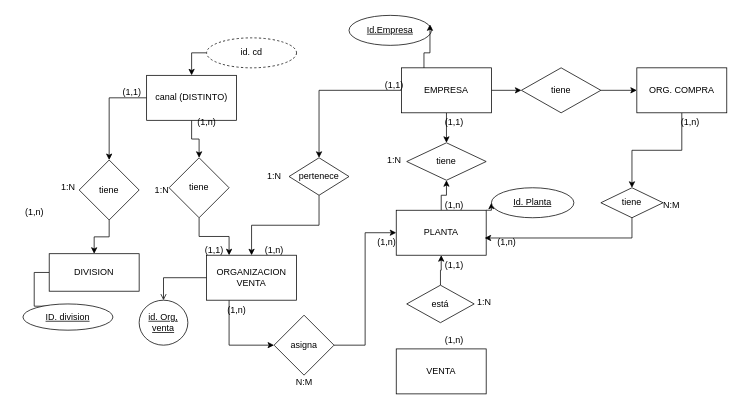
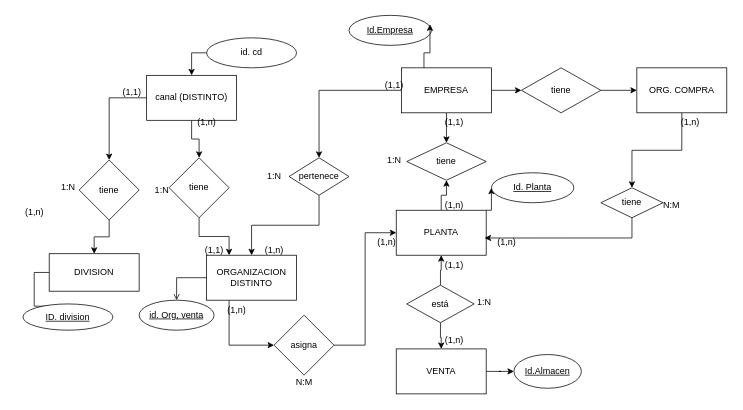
  <mxCell id="0" />
  <mxCell id="1" parent="0" />
  <mxCell id="2" value="" style="edgeStyle=orthogonalEdgeStyle;rounded=0;orthogonalLoop=1;jettySize=auto;html=1;" parent="1" source="5" target="6" edge="1"><mxGeometry relative="1" as="geometry" /></mxCell>
  <mxCell id="3" value="" style="edgeStyle=orthogonalEdgeStyle;rounded=0;orthogonalLoop=1;jettySize=auto;html=1;" parent="1" source="5" target="20" edge="1"><mxGeometry relative="1" as="geometry" /></mxCell>
  <mxCell id="4" style="edgeStyle=orthogonalEdgeStyle;rounded=0;orthogonalLoop=1;jettySize=auto;html=1;exitX=0;exitY=0.5;exitDx=0;exitDy=0;entryX=0.5;entryY=0;entryDx=0;entryDy=0;" edge="1" parent="1" source="5" target="28"><mxGeometry relative="1" as="geometry" /></mxCell>
  <mxCell id="5" value="EMPRESA" style="rounded=0;whiteSpace=wrap;html=1;" parent="1" vertex="1"><mxGeometry x="535" y="90" width="120" height="60" as="geometry" /></mxCell>
  <mxCell id="6" value="tiene" style="rhombus;whiteSpace=wrap;html=1;" parent="1" vertex="1"><mxGeometry x="542" y="190" width="106" height="50" as="geometry" /></mxCell>
  <mxCell id="7" value="" style="edgeStyle=orthogonalEdgeStyle;rounded=0;orthogonalLoop=1;jettySize=auto;html=1;" parent="1" source="9" target="6" edge="1"><mxGeometry relative="1" as="geometry" /></mxCell>
  <mxCell id="8" style="edgeStyle=orthogonalEdgeStyle;rounded=0;orthogonalLoop=1;jettySize=auto;html=1;exitX=1;exitY=0;exitDx=0;exitDy=0;entryX=0;entryY=0.5;entryDx=0;entryDy=0;" parent="1" source="9" target="12" edge="1"><mxGeometry relative="1" as="geometry" /></mxCell>
  <mxCell id="9" value="PLANTA" style="rounded=0;whiteSpace=wrap;html=1;" parent="1" vertex="1"><mxGeometry x="528" y="280" width="120" height="60" as="geometry" /></mxCell>
  <mxCell id="10" value="&lt;u&gt;Id.Empresa&lt;/u&gt;" style="ellipse;whiteSpace=wrap;html=1;" parent="1" vertex="1"><mxGeometry x="465" y="20" width="110" height="40" as="geometry" /></mxCell>
  <mxCell id="11" style="edgeStyle=orthogonalEdgeStyle;rounded=0;orthogonalLoop=1;jettySize=auto;html=1;exitX=0.25;exitY=0;exitDx=0;exitDy=0;entryX=0.982;entryY=0.3;entryDx=0;entryDy=0;entryPerimeter=0;" parent="1" source="5" target="10" edge="1"><mxGeometry relative="1" as="geometry" /></mxCell>
- <mxCell id="12" value="&lt;u&gt;Id. Planta&lt;/u&gt;" style="ellipse;whiteSpace=wrap;html=1;" parent="1" vertex="1"><mxGeometry x="655" y="250" width="110" height="40" as="geometry" /></mxCell>
+ <mxCell id="12" value="&lt;u&gt;Id. Planta&lt;/u&gt;" style="ellipse;whiteSpace=wrap;html=1;" parent="1" vertex="1"><mxGeometry x="655" y="230" width="110" height="40" as="geometry" /></mxCell>
  <mxCell id="13" value="" style="edgeStyle=orthogonalEdgeStyle;rounded=0;orthogonalLoop=1;jettySize=auto;html=1;" parent="1" source="15" target="9" edge="1"><mxGeometry relative="1" as="geometry" /></mxCell>
+ <mxCell id="14" value="" style="edgeStyle=orthogonalEdgeStyle;rounded=0;orthogonalLoop=1;jettySize=auto;html=1;" parent="1" source="15" target="17" edge="1"><mxGeometry relative="1" as="geometry" /></mxCell>
  <mxCell id="15" value="está" style="rhombus;whiteSpace=wrap;html=1;" parent="1" vertex="1"><mxGeometry x="542" y="380" width="90" height="50" as="geometry" /></mxCell>
+ <mxCell id="16" value="" style="edgeStyle=orthogonalEdgeStyle;rounded=0;orthogonalLoop=1;jettySize=auto;html=1;" parent="1" source="17" target="18" edge="1"><mxGeometry relative="1" as="geometry" /></mxCell>
  <mxCell id="17" value="VENTA" style="whiteSpace=wrap;html=1;" parent="1" vertex="1"><mxGeometry x="528" y="465" width="120" height="60" as="geometry" /></mxCell>
+ <mxCell id="18" value="&lt;u&gt;Id.Almacen&lt;/u&gt;" style="ellipse;whiteSpace=wrap;html=1;" parent="1" vertex="1"><mxGeometry x="685" y="472.5" width="90" height="45" as="geometry" /></mxCell>
  <mxCell id="19" value="" style="edgeStyle=orthogonalEdgeStyle;rounded=0;orthogonalLoop=1;jettySize=auto;html=1;" parent="1" source="20" target="22" edge="1"><mxGeometry relative="1" as="geometry" /></mxCell>
  <mxCell id="20" value="tiene" style="rhombus;whiteSpace=wrap;html=1;rounded=0;" parent="1" vertex="1"><mxGeometry x="695" y="90" width="106" height="60" as="geometry" /></mxCell>
  <mxCell id="21" value="" style="edgeStyle=orthogonalEdgeStyle;rounded=0;orthogonalLoop=1;jettySize=auto;html=1;" parent="1" source="22" target="23" edge="1"><mxGeometry relative="1" as="geometry" /></mxCell>
  <mxCell id="22" value="ORG. COMPRA" style="whiteSpace=wrap;html=1;rounded=0;" parent="1" vertex="1"><mxGeometry x="849" y="90" width="120" height="60" as="geometry" /></mxCell>
  <mxCell id="23" value="tiene" style="rhombus;whiteSpace=wrap;html=1;rounded=0;" parent="1" vertex="1"><mxGeometry x="801" y="250" width="83" height="40" as="geometry" /></mxCell>
  <mxCell id="24" style="edgeStyle=orthogonalEdgeStyle;rounded=0;orthogonalLoop=1;jettySize=auto;html=1;exitX=0.25;exitY=1;exitDx=0;exitDy=0;entryX=0;entryY=0.5;entryDx=0;entryDy=0;" edge="1" parent="1" source="26" target="38"><mxGeometry relative="1" as="geometry" /></mxCell>
  <mxCell id="25" style="edgeStyle=orthogonalEdgeStyle;rounded=0;orthogonalLoop=1;jettySize=auto;html=1;exitX=0;exitY=0.5;exitDx=0;exitDy=0;entryX=0.5;entryY=0;entryDx=0;entryDy=0;endArrow=open;" edge="1" parent="1" source="26" target="39"><mxGeometry relative="1" as="geometry" /></mxCell>
- <mxCell id="26" value="ORGANIZACION VENTA" style="rounded=0;whiteSpace=wrap;html=1;" vertex="1" parent="1"><mxGeometry x="275" y="340" width="120" height="60" as="geometry" /></mxCell>
+ <mxCell id="26" value="ORGANIZACION DISTINTO" style="rounded=0;whiteSpace=wrap;html=1;" vertex="1" parent="1"><mxGeometry x="275" y="340" width="120" height="60" as="geometry" /></mxCell>
  <mxCell id="27" style="edgeStyle=orthogonalEdgeStyle;rounded=0;orthogonalLoop=1;jettySize=auto;html=1;exitX=0.5;exitY=1;exitDx=0;exitDy=0;entryX=0.5;entryY=0;entryDx=0;entryDy=0;" edge="1" parent="1" source="28" target="26"><mxGeometry relative="1" as="geometry" /></mxCell>
  <mxCell id="28" value="pertenece" style="rhombus;whiteSpace=wrap;html=1;" vertex="1" parent="1"><mxGeometry x="385" y="210" width="80" height="50" as="geometry" /></mxCell>
  <mxCell id="29" style="edgeStyle=orthogonalEdgeStyle;rounded=0;orthogonalLoop=1;jettySize=auto;html=1;exitX=0;exitY=0.5;exitDx=0;exitDy=0;entryX=0.5;entryY=0;entryDx=0;entryDy=0;" edge="1" parent="1" source="31" target="35"><mxGeometry relative="1" as="geometry" /></mxCell>
  <mxCell id="30" style="edgeStyle=orthogonalEdgeStyle;rounded=0;orthogonalLoop=1;jettySize=auto;html=1;exitX=0.5;exitY=1;exitDx=0;exitDy=0;entryX=0.5;entryY=0;entryDx=0;entryDy=0;" edge="1" parent="1" source="31" target="42"><mxGeometry relative="1" as="geometry" /></mxCell>
  <mxCell id="31" value="canal (DISTINTO)" style="rounded=0;whiteSpace=wrap;html=1;" vertex="1" parent="1"><mxGeometry x="195" y="100" width="120" height="60" as="geometry" /></mxCell>
  <mxCell id="32" style="edgeStyle=orthogonalEdgeStyle;rounded=0;orthogonalLoop=1;jettySize=auto;html=1;exitX=0;exitY=0.5;exitDx=0;exitDy=0;entryX=0.5;entryY=0;entryDx=0;entryDy=0;" edge="1" parent="1" source="33" target="36"><mxGeometry relative="1" as="geometry" /></mxCell>
  <mxCell id="33" value="DIVISION" style="rounded=0;whiteSpace=wrap;html=1;" vertex="1" parent="1"><mxGeometry x="65" y="338" width="120" height="50" as="geometry" /></mxCell>
  <mxCell id="34" style="edgeStyle=orthogonalEdgeStyle;rounded=0;orthogonalLoop=1;jettySize=auto;html=1;exitX=0.5;exitY=1;exitDx=0;exitDy=0;entryX=0.5;entryY=0;entryDx=0;entryDy=0;" edge="1" parent="1" source="35" target="33"><mxGeometry relative="1" as="geometry" /></mxCell>
  <mxCell id="35" value="tiene" style="rhombus;whiteSpace=wrap;html=1;" vertex="1" parent="1"><mxGeometry x="105" y="213" width="80" height="80" as="geometry" /></mxCell>
  <mxCell id="36" value="&lt;u&gt;ID. division&lt;/u&gt;" style="ellipse;whiteSpace=wrap;html=1;" vertex="1" parent="1"><mxGeometry x="30" y="405" width="120" height="35" as="geometry" /></mxCell>
  <mxCell id="37" style="edgeStyle=orthogonalEdgeStyle;rounded=0;orthogonalLoop=1;jettySize=auto;html=1;exitX=1;exitY=0.5;exitDx=0;exitDy=0;entryX=0;entryY=0.5;entryDx=0;entryDy=0;" edge="1" parent="1" source="38" target="9"><mxGeometry relative="1" as="geometry" /></mxCell>
  <mxCell id="38" value="asigna" style="rhombus;whiteSpace=wrap;html=1;" vertex="1" parent="1"><mxGeometry x="365" y="420" width="80" height="80" as="geometry" /></mxCell>
- <mxCell id="39" value="&lt;u&gt;id. Org, venta&lt;/u&gt;" style="ellipse;whiteSpace=wrap;html=1;" vertex="1" parent="1"><mxGeometry x="185" y="400" width="65" height="60" as="geometry" /></mxCell>
+ <mxCell id="39" value="&lt;u&gt;id. Org, venta&lt;/u&gt;" style="ellipse;whiteSpace=wrap;html=1;" vertex="1" parent="1"><mxGeometry x="185" y="400" width="100" height="40" as="geometry" /></mxCell>
  <mxCell id="40" style="edgeStyle=orthogonalEdgeStyle;rounded=0;orthogonalLoop=1;jettySize=auto;html=1;exitX=0.5;exitY=1;exitDx=0;exitDy=0;entryX=0.983;entryY=0.617;entryDx=0;entryDy=0;entryPerimeter=0;" edge="1" parent="1" source="23" target="9"><mxGeometry relative="1" as="geometry" /></mxCell>
  <mxCell id="41" style="edgeStyle=orthogonalEdgeStyle;rounded=0;orthogonalLoop=1;jettySize=auto;html=1;exitX=0.5;exitY=1;exitDx=0;exitDy=0;entryX=0.25;entryY=0;entryDx=0;entryDy=0;" edge="1" parent="1" source="42" target="26"><mxGeometry relative="1" as="geometry" /></mxCell>
  <mxCell id="42" value="tiene" style="rhombus;whiteSpace=wrap;html=1;" vertex="1" parent="1"><mxGeometry x="225" y="210" width="80" height="80" as="geometry" /></mxCell>
  <mxCell id="43" style="edgeStyle=orthogonalEdgeStyle;rounded=0;orthogonalLoop=1;jettySize=auto;html=1;exitX=0;exitY=0.5;exitDx=0;exitDy=0;entryX=0.5;entryY=0;entryDx=0;entryDy=0;" edge="1" parent="1" source="44" target="31"><mxGeometry relative="1" as="geometry" /></mxCell>
- <mxCell id="44" value="id. cd" style="ellipse;whiteSpace=wrap;html=1;dashed=1;" vertex="1" parent="1"><mxGeometry x="275" y="50" width="120" height="40" as="geometry" /></mxCell>
+ <mxCell id="44" value="id. cd" style="ellipse;whiteSpace=wrap;html=1;" vertex="1" parent="1"><mxGeometry x="275" y="50" width="120" height="40" as="geometry" /></mxCell>
  <mxCell id="45" value="(1,1)" style="text;html=1;align=center;verticalAlign=middle;resizable=0;points=[];autosize=1;strokeColor=none;fillColor=none;" vertex="1" parent="1"><mxGeometry x="580" y="338" width="50" height="30" as="geometry" /></mxCell>
  <mxCell id="46" value="(1,n)" style="text;html=1;align=center;verticalAlign=middle;resizable=0;points=[];autosize=1;strokeColor=none;fillColor=none;" vertex="1" parent="1"><mxGeometry x="580" y="438" width="50" height="30" as="geometry" /></mxCell>
  <mxCell id="47" value="1:N" style="text;html=1;align=center;verticalAlign=middle;resizable=0;points=[];autosize=1;strokeColor=none;fillColor=none;" vertex="1" parent="1"><mxGeometry x="625" y="388" width="40" height="30" as="geometry" /></mxCell>
  <mxCell id="48" value="N:M" style="text;html=1;align=center;verticalAlign=middle;resizable=0;points=[];autosize=1;strokeColor=none;fillColor=none;" vertex="1" parent="1"><mxGeometry x="380" y="495" width="50" height="30" as="geometry" /></mxCell>
  <mxCell id="49" value="(1,n)" style="text;html=1;align=center;verticalAlign=middle;resizable=0;points=[];autosize=1;strokeColor=none;fillColor=none;" vertex="1" parent="1"><mxGeometry x="290" y="398" width="50" height="30" as="geometry" /></mxCell>
  <mxCell id="50" value="(1,n)" style="text;html=1;align=center;verticalAlign=middle;resizable=0;points=[];autosize=1;strokeColor=none;fillColor=none;" vertex="1" parent="1"><mxGeometry x="490" y="308" width="50" height="30" as="geometry" /></mxCell>
  <mxCell id="51" value="(1,1)" style="text;html=1;align=center;verticalAlign=middle;resizable=0;points=[];autosize=1;strokeColor=none;fillColor=none;" vertex="1" parent="1"><mxGeometry x="150" y="108" width="50" height="30" as="geometry" /></mxCell>
  <mxCell id="52" value="(1,n)" style="text;html=1;align=center;verticalAlign=middle;resizable=0;points=[];autosize=1;strokeColor=none;fillColor=none;" vertex="1" parent="1"><mxGeometry x="20" y="268" width="50" height="30" as="geometry" /></mxCell>
  <mxCell id="53" value="1:N" style="text;html=1;align=center;verticalAlign=middle;resizable=0;points=[];autosize=1;strokeColor=none;fillColor=none;" vertex="1" parent="1"><mxGeometry x="70" y="235" width="40" height="30" as="geometry" /></mxCell>
  <mxCell id="54" value="1:N" style="text;html=1;align=center;verticalAlign=middle;resizable=0;points=[];autosize=1;strokeColor=none;fillColor=none;" vertex="1" parent="1"><mxGeometry x="195" y="238" width="40" height="30" as="geometry" /></mxCell>
  <mxCell id="55" value="(1,n)" style="text;html=1;align=center;verticalAlign=middle;resizable=0;points=[];autosize=1;strokeColor=none;fillColor=none;" vertex="1" parent="1"><mxGeometry x="250" y="148" width="50" height="30" as="geometry" /></mxCell>
  <mxCell id="56" value="(1,1)" style="text;html=1;align=center;verticalAlign=middle;resizable=0;points=[];autosize=1;strokeColor=none;fillColor=none;" vertex="1" parent="1"><mxGeometry x="260" y="318" width="50" height="30" as="geometry" /></mxCell>
  <mxCell id="57" value="(1,n)" style="text;html=1;align=center;verticalAlign=middle;resizable=0;points=[];autosize=1;strokeColor=none;fillColor=none;" vertex="1" parent="1"><mxGeometry x="340" y="318" width="50" height="30" as="geometry" /></mxCell>
  <mxCell id="58" value="(1,1)" style="text;html=1;align=center;verticalAlign=middle;resizable=0;points=[];autosize=1;strokeColor=none;fillColor=none;" vertex="1" parent="1"><mxGeometry x="500" y="98" width="50" height="30" as="geometry" /></mxCell>
  <mxCell id="59" value="1:N" style="text;html=1;align=center;verticalAlign=middle;resizable=0;points=[];autosize=1;strokeColor=none;fillColor=none;" vertex="1" parent="1"><mxGeometry x="345" y="220" width="40" height="30" as="geometry" /></mxCell>
  <mxCell id="60" value="1:N" style="text;html=1;align=center;verticalAlign=middle;resizable=0;points=[];autosize=1;strokeColor=none;fillColor=none;" vertex="1" parent="1"><mxGeometry x="505" y="198" width="40" height="30" as="geometry" /></mxCell>
  <mxCell id="61" value="(1,1)" style="text;html=1;align=center;verticalAlign=middle;resizable=0;points=[];autosize=1;strokeColor=none;fillColor=none;" vertex="1" parent="1"><mxGeometry x="580" y="148" width="50" height="30" as="geometry" /></mxCell>
  <mxCell id="62" value="(1,n)" style="text;html=1;align=center;verticalAlign=middle;resizable=0;points=[];autosize=1;strokeColor=none;fillColor=none;" vertex="1" parent="1"><mxGeometry x="580" y="258" width="50" height="30" as="geometry" /></mxCell>
  <mxCell id="63" value="(1,n)" style="text;html=1;align=center;verticalAlign=middle;resizable=0;points=[];autosize=1;strokeColor=none;fillColor=none;" vertex="1" parent="1"><mxGeometry x="895" y="148" width="50" height="30" as="geometry" /></mxCell>
  <mxCell id="64" value="N:M" style="text;html=1;align=center;verticalAlign=middle;resizable=0;points=[];autosize=1;strokeColor=none;fillColor=none;" vertex="1" parent="1"><mxGeometry x="870" y="258" width="50" height="30" as="geometry" /></mxCell>
  <mxCell id="65" value="(1,n)" style="text;html=1;align=center;verticalAlign=middle;resizable=0;points=[];autosize=1;strokeColor=none;fillColor=none;" vertex="1" parent="1"><mxGeometry x="650" y="308" width="50" height="30" as="geometry" /></mxCell>
